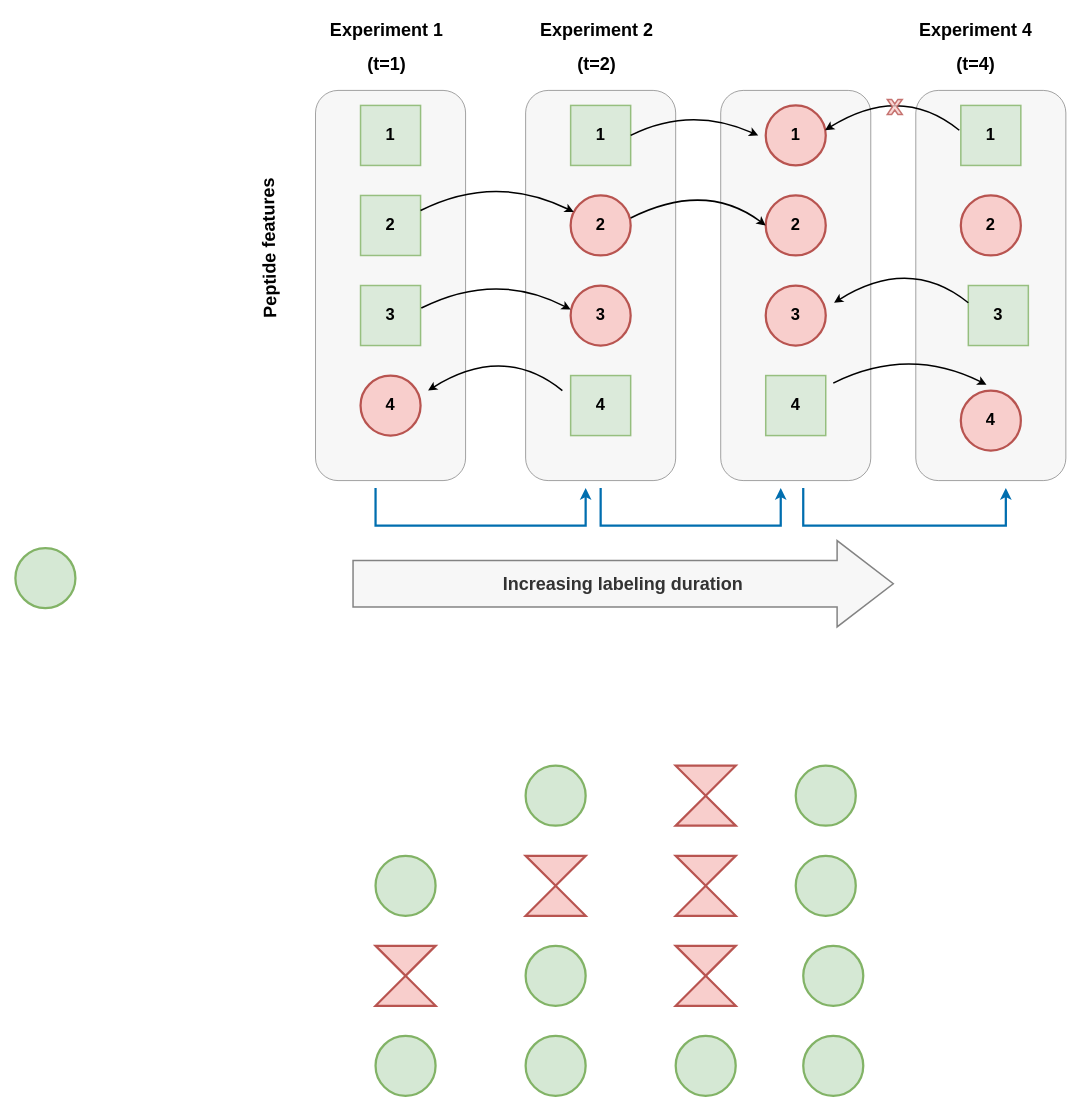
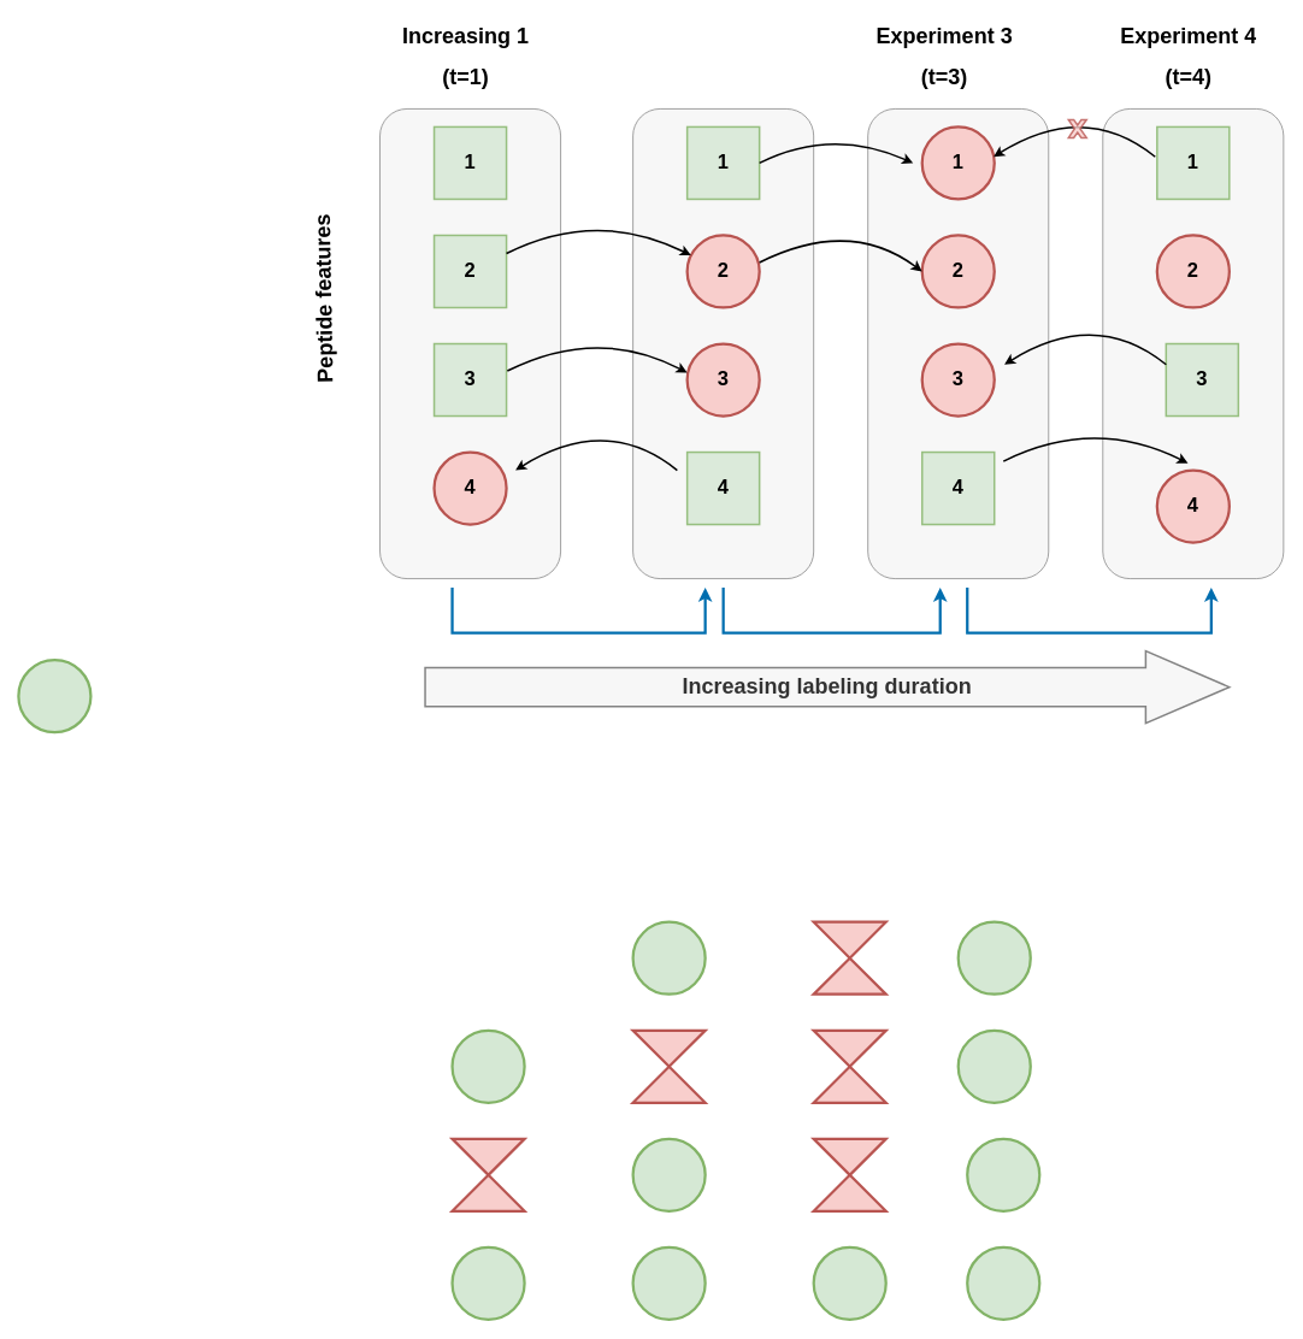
  <mxCell id="0" />
  <mxCell id="1" parent="0" />
  <mxCell id="2" value="" style="ellipse;whiteSpace=wrap;html=1;aspect=fixed;strokeWidth=3;fillColor=#d5e8d4;strokeColor=#82b366;" parent="1" vertex="1"><mxGeometry x="20" y="730" width="80" height="80" as="geometry" /></mxCell>
  <mxCell id="3" value="" style="ellipse;whiteSpace=wrap;html=1;aspect=fixed;strokeWidth=3;fillColor=#d5e8d4;strokeColor=#82b366;" parent="1" vertex="1"><mxGeometry x="500" y="1140" width="80" height="80" as="geometry" /></mxCell>
  <mxCell id="4" value="" style="shape=collate;whiteSpace=wrap;html=1;strokeWidth=3;fillColor=#f8cecc;strokeColor=#b85450;" parent="1" vertex="1"><mxGeometry x="500" y="1260" width="80" height="80" as="geometry" /></mxCell>
  <mxCell id="5" value="" style="ellipse;whiteSpace=wrap;html=1;aspect=fixed;strokeWidth=3;fillColor=#d5e8d4;strokeColor=#82b366;" parent="1" vertex="1"><mxGeometry x="500" y="1380" width="80" height="80" as="geometry" /></mxCell>
  <mxCell id="6" value="" style="ellipse;whiteSpace=wrap;html=1;aspect=fixed;strokeWidth=3;fillColor=#d5e8d4;strokeColor=#82b366;" parent="1" vertex="1"><mxGeometry x="700" y="1020" width="80" height="80" as="geometry" /></mxCell>
  <mxCell id="7" value="" style="ellipse;whiteSpace=wrap;html=1;aspect=fixed;strokeWidth=3;fillColor=#d5e8d4;strokeColor=#82b366;" parent="1" vertex="1"><mxGeometry x="700" y="1260" width="80" height="80" as="geometry" /></mxCell>
  <mxCell id="8" value="" style="shape=collate;whiteSpace=wrap;html=1;strokeWidth=3;fillColor=#f8cecc;strokeColor=#b85450;" parent="1" vertex="1"><mxGeometry x="900" y="1140" width="80" height="80" as="geometry" /></mxCell>
  <mxCell id="9" value="" style="ellipse;whiteSpace=wrap;html=1;aspect=fixed;strokeWidth=3;fillColor=#d5e8d4;strokeColor=#82b366;" parent="1" vertex="1"><mxGeometry x="700" y="1380" width="80" height="80" as="geometry" /></mxCell>
  <mxCell id="10" value="" style="shape=collate;whiteSpace=wrap;html=1;strokeWidth=3;fillColor=#f8cecc;strokeColor=#b85450;" parent="1" vertex="1"><mxGeometry x="700" y="1140" width="80" height="80" as="geometry" /></mxCell>
  <mxCell id="11" value="" style="shape=collate;whiteSpace=wrap;html=1;strokeWidth=3;fillColor=#f8cecc;strokeColor=#b85450;" parent="1" vertex="1"><mxGeometry x="900" y="1020" width="80" height="80" as="geometry" /></mxCell>
  <mxCell id="12" value="" style="shape=collate;whiteSpace=wrap;html=1;strokeWidth=3;fillColor=#f8cecc;strokeColor=#b85450;" parent="1" vertex="1"><mxGeometry x="900" y="1260" width="80" height="80" as="geometry" /></mxCell>
  <mxCell id="13" value="" style="ellipse;whiteSpace=wrap;html=1;aspect=fixed;strokeWidth=3;fillColor=#d5e8d4;strokeColor=#82b366;" parent="1" vertex="1"><mxGeometry x="900" y="1380" width="80" height="80" as="geometry" /></mxCell>
  <mxCell id="14" value="" style="ellipse;whiteSpace=wrap;html=1;aspect=fixed;strokeWidth=3;fillColor=#d5e8d4;strokeColor=#82b366;" parent="1" vertex="1"><mxGeometry x="1060" y="1020" width="80" height="80" as="geometry" /></mxCell>
  <mxCell id="15" value="" style="ellipse;whiteSpace=wrap;html=1;aspect=fixed;strokeWidth=3;fillColor=#d5e8d4;strokeColor=#82b366;" parent="1" vertex="1"><mxGeometry x="1060" y="1140" width="80" height="80" as="geometry" /></mxCell>
  <mxCell id="16" value="" style="ellipse;whiteSpace=wrap;html=1;aspect=fixed;strokeWidth=3;fillColor=#d5e8d4;strokeColor=#82b366;" parent="1" vertex="1"><mxGeometry x="1070" y="1260" width="80" height="80" as="geometry" /></mxCell>
  <mxCell id="17" value="" style="ellipse;whiteSpace=wrap;html=1;aspect=fixed;strokeWidth=3;fillColor=#d5e8d4;strokeColor=#82b366;" parent="1" vertex="1"><mxGeometry x="1070" y="1380" width="80" height="80" as="geometry" /></mxCell>
  <mxCell id="18" value="" style="rounded=1;whiteSpace=wrap;html=1;strokeWidth=1;fillColor=#f5f5f5;fontColor=#333333;strokeColor=#666666;opacity=80;" parent="1" vertex="1"><mxGeometry x="420" y="120" width="200" height="520" as="geometry" /></mxCell>
  <mxCell id="19" value="&lt;font style=&quot;font-size: 22px;&quot;&gt;&lt;b&gt;1&lt;/b&gt;&lt;/font&gt;" style="whiteSpace=wrap;html=1;aspect=fixed;strokeWidth=2;opacity=80;fillColor=#d5e8d4;strokeColor=#82b366;" parent="1" vertex="1"><mxGeometry x="480" y="140" width="80" height="80" as="geometry" /></mxCell>
  <mxCell id="20" value="&lt;b&gt;&lt;font style=&quot;font-size: 22px;&quot;&gt;2&lt;/font&gt;&lt;/b&gt;" style="whiteSpace=wrap;html=1;aspect=fixed;strokeWidth=2;opacity=80;fillColor=#d5e8d4;strokeColor=#82b366;" parent="1" vertex="1"><mxGeometry x="480" y="260" width="80" height="80" as="geometry" /></mxCell>
  <mxCell id="21" value="&lt;b&gt;&lt;font style=&quot;font-size: 22px;&quot;&gt;3&lt;/font&gt;&lt;/b&gt;" style="whiteSpace=wrap;html=1;aspect=fixed;strokeWidth=2;opacity=80;fillColor=#d5e8d4;strokeColor=#82b366;" parent="1" vertex="1"><mxGeometry x="480" y="380" width="80" height="80" as="geometry" /></mxCell>
  <mxCell id="22" value="" style="rounded=1;whiteSpace=wrap;html=1;strokeWidth=1;fillColor=#f5f5f5;fontColor=#333333;strokeColor=#666666;opacity=80;" parent="1" vertex="1"><mxGeometry x="700" y="120" width="200" height="520" as="geometry" /></mxCell>
  <mxCell id="23" value="&lt;b&gt;&lt;font style=&quot;font-size: 22px;&quot;&gt;2&lt;/font&gt;&lt;/b&gt;" style="ellipse;whiteSpace=wrap;html=1;aspect=fixed;strokeWidth=3;fillColor=#f8cecc;strokeColor=#b85450;" parent="1" vertex="1"><mxGeometry x="760" y="260" width="80" height="80" as="geometry" /></mxCell>
  <mxCell id="24" value="&lt;font style=&quot;font-size: 22px;&quot;&gt;&lt;b&gt;&lt;font style=&quot;font-size: 22px;&quot;&gt;1&lt;/font&gt;&lt;/b&gt;&lt;/font&gt;" style="whiteSpace=wrap;html=1;aspect=fixed;strokeWidth=2;opacity=80;fillColor=#d5e8d4;strokeColor=#82b366;" parent="1" vertex="1"><mxGeometry x="760" y="140" width="80" height="80" as="geometry" /></mxCell>
  <mxCell id="25" value="&lt;b&gt;&lt;font style=&quot;font-size: 22px;&quot;&gt;3&lt;/font&gt;&lt;/b&gt;" style="ellipse;whiteSpace=wrap;html=1;aspect=fixed;strokeWidth=3;fillColor=#f8cecc;strokeColor=#b85450;" parent="1" vertex="1"><mxGeometry x="760" y="380" width="80" height="80" as="geometry" /></mxCell>
  <mxCell id="26" value="&lt;b&gt;&lt;font style=&quot;font-size: 22px;&quot;&gt;4&lt;/font&gt;&lt;/b&gt;" style="whiteSpace=wrap;html=1;aspect=fixed;strokeWidth=2;opacity=80;fillColor=#d5e8d4;strokeColor=#82b366;" parent="1" vertex="1"><mxGeometry x="760" y="500" width="80" height="80" as="geometry" /></mxCell>
  <mxCell id="27" value="" style="rounded=1;whiteSpace=wrap;html=1;strokeWidth=1;fillColor=#f5f5f5;fontColor=#333333;strokeColor=#666666;opacity=80;" parent="1" vertex="1"><mxGeometry x="960" y="120" width="200" height="520" as="geometry" /></mxCell>
  <mxCell id="28" value="&lt;b&gt;&lt;font style=&quot;font-size: 22px;&quot;&gt;2&lt;/font&gt;&lt;/b&gt;" style="ellipse;whiteSpace=wrap;html=1;aspect=fixed;strokeWidth=3;fillColor=#f8cecc;strokeColor=#b85450;" parent="1" vertex="1"><mxGeometry x="1020" y="260" width="80" height="80" as="geometry" /></mxCell>
  <mxCell id="29" value="&lt;b&gt;&lt;font style=&quot;font-size: 22px;&quot;&gt;3&lt;/font&gt;&lt;/b&gt;" style="ellipse;whiteSpace=wrap;html=1;aspect=fixed;strokeWidth=3;fillColor=#f8cecc;strokeColor=#b85450;" parent="1" vertex="1"><mxGeometry x="1020" y="380" width="80" height="80" as="geometry" /></mxCell>
  <mxCell id="30" value="&lt;b&gt;&lt;font style=&quot;font-size: 22px;&quot;&gt;4&lt;/font&gt;&lt;/b&gt;" style="whiteSpace=wrap;html=1;aspect=fixed;strokeWidth=2;opacity=80;fillColor=#d5e8d4;strokeColor=#82b366;" parent="1" vertex="1"><mxGeometry x="1020" y="500" width="80" height="80" as="geometry" /></mxCell>
  <mxCell id="31" value="&lt;font style=&quot;font-size: 22px;&quot;&gt;&lt;b&gt;&lt;font style=&quot;font-size: 22px;&quot;&gt;1&lt;/font&gt;&lt;/b&gt;&lt;/font&gt;" style="ellipse;whiteSpace=wrap;html=1;aspect=fixed;strokeWidth=3;fillColor=#f8cecc;strokeColor=#b85450;" parent="1" vertex="1"><mxGeometry x="1020" y="140" width="80" height="80" as="geometry" /></mxCell>
  <mxCell id="32" value="" style="rounded=1;whiteSpace=wrap;html=1;strokeWidth=1;fillColor=#f5f5f5;fontColor=#333333;strokeColor=#666666;opacity=80;" parent="1" vertex="1"><mxGeometry x="1220" y="120" width="200" height="520" as="geometry" /></mxCell>
  <mxCell id="33" value="&lt;b&gt;&lt;font style=&quot;font-size: 22px;&quot;&gt;2&lt;/font&gt;&lt;/b&gt;" style="ellipse;whiteSpace=wrap;html=1;aspect=fixed;strokeWidth=3;fillColor=#f8cecc;strokeColor=#b85450;" parent="1" vertex="1"><mxGeometry x="1280" y="260" width="80" height="80" as="geometry" /></mxCell>
  <mxCell id="34" value="&lt;b&gt;&lt;font style=&quot;font-size: 22px;&quot;&gt;4&lt;/font&gt;&lt;/b&gt;" style="ellipse;whiteSpace=wrap;html=1;aspect=fixed;strokeWidth=3;fillColor=#f8cecc;strokeColor=#b85450;" parent="1" vertex="1"><mxGeometry x="1280" y="520" width="80" height="80" as="geometry" /></mxCell>
  <mxCell id="35" value="&lt;b&gt;&lt;font style=&quot;font-size: 22px;&quot;&gt;3&lt;/font&gt;&lt;/b&gt;" style="whiteSpace=wrap;html=1;aspect=fixed;strokeWidth=2;opacity=80;fillColor=#d5e8d4;strokeColor=#82b366;" parent="1" vertex="1"><mxGeometry x="1290" y="380" width="80" height="80" as="geometry" /></mxCell>
  <mxCell id="36" value="&lt;b&gt;&lt;font style=&quot;font-size: 22px;&quot;&gt;1&lt;/font&gt;&lt;/b&gt;" style="whiteSpace=wrap;html=1;aspect=fixed;strokeWidth=2;opacity=80;fillColor=#d5e8d4;strokeColor=#82b366;" parent="1" vertex="1"><mxGeometry x="1280" y="140" width="80" height="80" as="geometry" /></mxCell>
  <mxCell id="37" value="" style="curved=1;endArrow=classic;html=1;rounded=0;strokeWidth=2;" parent="1" source="20" target="23" edge="1"><mxGeometry width="50" height="50" relative="1" as="geometry"><mxPoint x="740" y="410" as="sourcePoint" /><mxPoint x="790" y="360" as="targetPoint" /><Array as="points"><mxPoint x="660" y="230" /></Array></mxGeometry></mxCell>
  <mxCell id="38" value="" style="curved=1;endArrow=classic;html=1;rounded=0;strokeWidth=2;" parent="1" edge="1"><mxGeometry width="50" height="50" relative="1" as="geometry"><mxPoint x="561" y="410" as="sourcePoint" /><mxPoint x="760" y="412" as="targetPoint" /><Array as="points"><mxPoint x="661" y="360" /></Array></mxGeometry></mxCell>
  <mxCell id="39" value="" style="curved=1;endArrow=classic;html=1;rounded=0;strokeWidth=2;entryX=0.988;entryY=0.413;entryDx=0;entryDy=0;entryPerimeter=0;exitX=-0.025;exitY=0.413;exitDx=0;exitDy=0;exitPerimeter=0;" parent="1" source="36" target="31" edge="1"><mxGeometry width="50" height="50" relative="1" as="geometry"><mxPoint x="1100" y="130" as="sourcePoint" /><mxPoint x="1304.223" y="132.111" as="targetPoint" /><Array as="points"><mxPoint x="1200" y="110" /></Array></mxGeometry></mxCell>
  <mxCell id="40" value="" style="curved=1;endArrow=classic;html=1;rounded=0;strokeWidth=2;entryX=0.988;entryY=0.413;entryDx=0;entryDy=0;entryPerimeter=0;exitX=-0.025;exitY=0.413;exitDx=0;exitDy=0;exitPerimeter=0;" parent="1" edge="1"><mxGeometry width="50" height="50" relative="1" as="geometry"><mxPoint x="1290" y="403.04" as="sourcePoint" /><mxPoint x="1111.04" y="403.04" as="targetPoint" /><Array as="points"><mxPoint x="1212" y="340" /></Array></mxGeometry></mxCell>
  <mxCell id="41" value="" style="curved=1;endArrow=classic;html=1;rounded=0;strokeWidth=2;entryX=0;entryY=0.5;entryDx=0;entryDy=0;" parent="1" target="28" edge="1"><mxGeometry width="50" height="50" relative="1" as="geometry"><mxPoint x="840" y="290" as="sourcePoint" /><mxPoint x="1044.223" y="292.111" as="targetPoint" /><Array as="points"><mxPoint x="940" y="240" /></Array></mxGeometry></mxCell>
  <mxCell id="42" value="" style="curved=1;endArrow=classic;html=1;rounded=0;strokeWidth=2;" parent="1" edge="1"><mxGeometry width="50" height="50" relative="1" as="geometry"><mxPoint x="1110" y="510" as="sourcePoint" /><mxPoint x="1314.223" y="512.111" as="targetPoint" /><Array as="points"><mxPoint x="1210" y="460" /></Array></mxGeometry></mxCell>
  <mxCell id="43" value="" style="curved=1;endArrow=classic;html=1;rounded=0;strokeWidth=2;" parent="1" edge="1"><mxGeometry width="50" height="50" relative="1" as="geometry"><mxPoint x="840" y="180" as="sourcePoint" /><mxPoint x="1010" y="180" as="targetPoint" /><Array as="points"><mxPoint x="920" y="140" /></Array></mxGeometry></mxCell>
  <mxCell id="44" value="" style="verticalLabelPosition=bottom;verticalAlign=top;html=1;shape=mxgraph.basic.x;strokeWidth=2;opacity=80;fillColor=#f8cecc;strokeColor=#b85450;" parent="1" vertex="1"><mxGeometry x="1182" y="132" width="20" height="20" as="geometry" /></mxCell>
- <mxCell id="45" value="&lt;h1 align=&quot;center&quot;&gt;Experiment 1 &lt;br&gt;&lt;/h1&gt;&lt;h1 align=&quot;center&quot;&gt;(t=1)&lt;/h1&gt;" style="text;html=1;strokeColor=none;fillColor=none;spacing=5;spacingTop=-20;whiteSpace=wrap;overflow=hidden;rounded=0;strokeWidth=2;opacity=80;align=center;" parent="1" vertex="1"><mxGeometry x="420" y="20" width="190" height="80" as="geometry" /></mxCell>
- <mxCell id="46" value="&lt;h1 align=&quot;center&quot;&gt;Experiment 2 &lt;br&gt;&lt;/h1&gt;&lt;h1 align=&quot;center&quot;&gt;(t=2)&lt;/h1&gt;" style="text;html=1;strokeColor=none;fillColor=none;spacing=5;spacingTop=-20;whiteSpace=wrap;overflow=hidden;rounded=0;strokeWidth=2;opacity=80;align=center;" parent="1" vertex="1"><mxGeometry x="700" y="20" width="190" height="80" as="geometry" /></mxCell>
- <mxCell id="48" value="&lt;h1 align=&quot;center&quot;&gt;Experiment 4 &lt;br&gt;&lt;/h1&gt;&lt;h1 align=&quot;center&quot;&gt;(t=4)&lt;/h1&gt;" style="text;html=1;strokeColor=none;fillColor=none;spacing=5;spacingTop=-20;whiteSpace=wrap;overflow=hidden;rounded=0;strokeWidth=2;opacity=80;align=center;" parent="1" vertex="1"><mxGeometry x="1205" y="20" width="190" height="80" as="geometry" /></mxCell>
+ <mxCell id="45" value="&lt;h1 align=&quot;center&quot;&gt;Increasing 1 &lt;br&gt;&lt;/h1&gt;&lt;h1 align=&quot;center&quot;&gt;(t=1)&lt;/h1&gt;" style="text;html=1;strokeColor=none;fillColor=none;spacing=5;spacingTop=-20;whiteSpace=wrap;overflow=hidden;rounded=0;strokeWidth=2;opacity=80;align=center;" parent="1" vertex="1"><mxGeometry x="420" y="20" width="190" height="80" as="geometry" /></mxCell>
+ <mxCell id="47" value="&lt;h1 align=&quot;center&quot;&gt;Experiment 3 &lt;br&gt;&lt;/h1&gt;&lt;h1 align=&quot;center&quot;&gt;(t=3)&lt;/h1&gt;" style="text;html=1;strokeColor=none;fillColor=none;spacing=5;spacingTop=-20;whiteSpace=wrap;overflow=hidden;rounded=0;strokeWidth=2;opacity=80;align=center;" parent="1" vertex="1"><mxGeometry x="950" y="20" width="190" height="80" as="geometry" /></mxCell>
+ <mxCell id="48" value="&lt;h1 align=&quot;center&quot;&gt;Experiment 4 &lt;br&gt;&lt;/h1&gt;&lt;h1 align=&quot;center&quot;&gt;(t=4)&lt;/h1&gt;" style="text;html=1;strokeColor=none;fillColor=none;spacing=5;spacingTop=-20;whiteSpace=wrap;overflow=hidden;rounded=0;strokeWidth=2;opacity=80;align=center;" parent="1" vertex="1"><mxGeometry x="1220" y="20" width="190" height="80" as="geometry" /></mxCell>
  <mxCell id="49" value="&lt;b&gt;&lt;font style=&quot;font-size: 22px;&quot;&gt;4&lt;/font&gt;&lt;/b&gt;" style="ellipse;whiteSpace=wrap;html=1;aspect=fixed;strokeWidth=3;fillColor=#f8cecc;strokeColor=#b85450;" parent="1" vertex="1"><mxGeometry x="480" y="500" width="80" height="80" as="geometry" /></mxCell>
  <mxCell id="50" value="" style="curved=1;endArrow=classic;html=1;rounded=0;strokeWidth=2;entryX=0.988;entryY=0.413;entryDx=0;entryDy=0;entryPerimeter=0;exitX=-0.025;exitY=0.413;exitDx=0;exitDy=0;exitPerimeter=0;" parent="1" edge="1"><mxGeometry width="50" height="50" relative="1" as="geometry"><mxPoint x="748.96" y="520" as="sourcePoint" /><mxPoint x="570" y="520" as="targetPoint" /><Array as="points"><mxPoint x="670.96" y="456.96" /></Array></mxGeometry></mxCell>
  <mxCell id="51" value="&lt;font style=&quot;font-size: 24px;&quot;&gt;&lt;b&gt;Peptide features&lt;/b&gt;&lt;/font&gt;" style="text;html=1;strokeColor=none;fillColor=none;spacing=5;spacingTop=-20;whiteSpace=wrap;overflow=hidden;rounded=0;strokeWidth=2;opacity=80;align=center;rotation=-91;" parent="1" vertex="1"><mxGeometry x="240" y="320" width="250" height="20" as="geometry" /></mxCell>
- <mxCell id="52" value="&lt;font style=&quot;font-size: 24px;&quot;&gt;&lt;b&gt;Increasing&amp;nbsp;&lt;span style=&quot;line-height: 107%;&quot;&gt;labeling&amp;nbsp;&lt;/span&gt;duration&lt;/b&gt;&lt;/font&gt;" style="shape=singleArrow;whiteSpace=wrap;html=1;strokeWidth=2;fontSize=17;opacity=80;arrowWidth=0.539;arrowSize=0.104;fillColor=#f5f5f5;fontColor=#333333;strokeColor=#666666;" parent="1" vertex="1"><mxGeometry x="470" y="720" width="720" height="115" as="geometry" /></mxCell>
+ <mxCell id="52" value="&lt;font style=&quot;font-size: 24px;&quot;&gt;&lt;b&gt;Increasing&amp;nbsp;&lt;span style=&quot;line-height: 107%;&quot;&gt;labeling&amp;nbsp;&lt;/span&gt;duration&lt;/b&gt;&lt;/font&gt;" style="shape=singleArrow;whiteSpace=wrap;html=1;strokeWidth=2;fontSize=17;opacity=80;arrowWidth=0.539;arrowSize=0.104;fillColor=#f5f5f5;fontColor=#333333;strokeColor=#666666;" parent="1" vertex="1"><mxGeometry x="470" y="720" width="890" height="80" as="geometry" /></mxCell>
  <mxCell id="53" value="" style="endArrow=classic;html=1;rounded=0;strokeWidth=3;fontSize=22;fillColor=#1ba1e2;strokeColor=#006EAF;" parent="1" edge="1"><mxGeometry width="50" height="50" relative="1" as="geometry"><mxPoint x="500" y="650" as="sourcePoint" /><mxPoint x="780" y="650" as="targetPoint" /><Array as="points"><mxPoint x="500" y="700" /><mxPoint x="780" y="700" /></Array></mxGeometry></mxCell>
  <mxCell id="54" value="" style="endArrow=classic;html=1;rounded=0;strokeWidth=3;fontSize=22;fillColor=#1ba1e2;strokeColor=#006EAF;" parent="1" edge="1"><mxGeometry width="50" height="50" relative="1" as="geometry"><mxPoint x="800" y="650" as="sourcePoint" /><mxPoint x="1040" y="650" as="targetPoint" /><Array as="points"><mxPoint x="800" y="700" /><mxPoint x="1040" y="700" /></Array></mxGeometry></mxCell>
  <mxCell id="55" value="" style="endArrow=classic;html=1;rounded=0;strokeWidth=3;fontSize=22;fillColor=#1ba1e2;strokeColor=#006EAF;" parent="1" edge="1"><mxGeometry width="50" height="50" relative="1" as="geometry"><mxPoint x="1070" y="650" as="sourcePoint" /><mxPoint x="1340" y="650" as="targetPoint" /><Array as="points"><mxPoint x="1070" y="700" /><mxPoint x="1340" y="700" /></Array></mxGeometry></mxCell>
